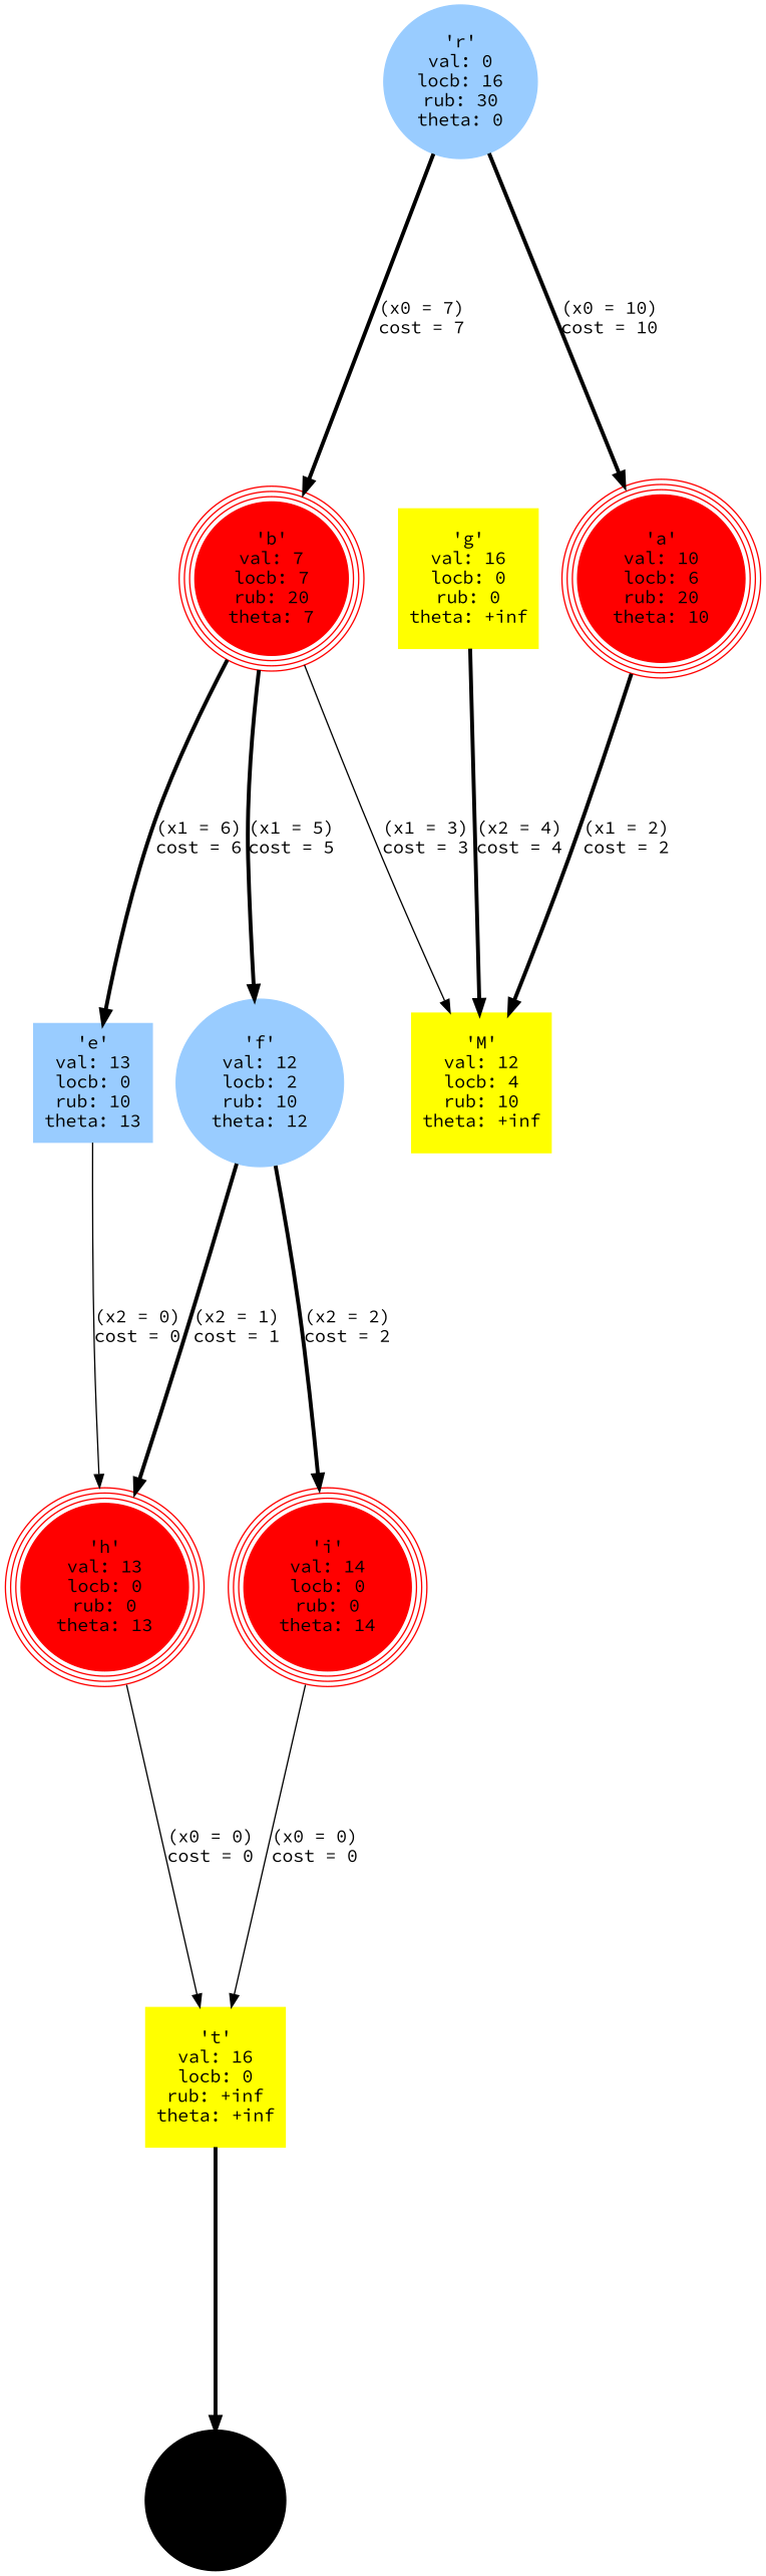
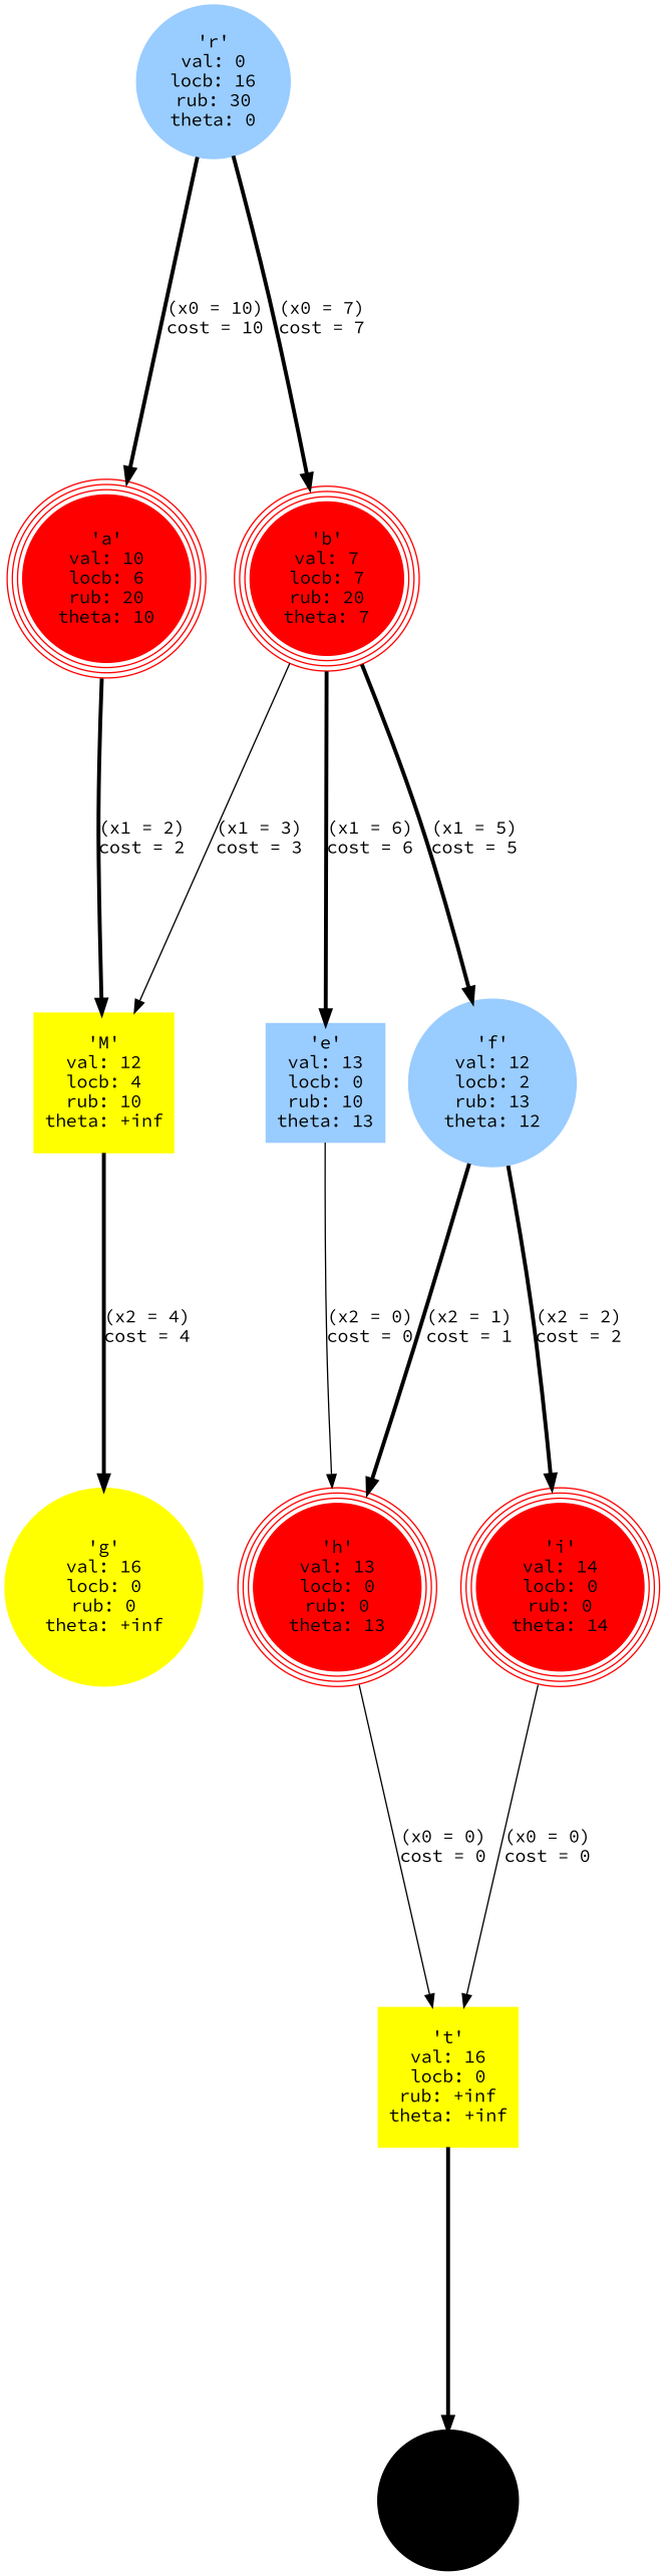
  digraph {
    fontname="Source Code Pro"
    ranksep=3
    node [color=red fontname="Source Code Pro" group=0 peripheries=1 shape=circle style=filled]
    edge [fontname="Source Code Pro" penwidth=3]
    n1 [color="#99ccff" group=root label="'r'\nval: 0\nlocb: 16\nrub: 30\ntheta: 0"]
    n2 [label="'a'\nval: 10\nlocb: 6\nrub: 20\ntheta: 10" peripheries=4]
    n3 [label="'b'\nval: 7\nlocb: 7\nrub: 20\ntheta: 7" peripheries=4]
    n4 [color=yellow group=1 label="'M'\nval: 12\nlocb: 4\nrub: 10\ntheta: +inf" shape=square]
    n5 [color="#99ccff" group=1 label="'e'\nval: 13\nlocb: 0\nrub: 10\ntheta: 13" shape=square]
-   n6 [color="#99ccff" group=1 label="'f'\nval: 12\nlocb: 2\nrub: 10\ntheta: 12"]
-   n7 [color=yellow group=2 label="'g'\nval: 16\nlocb: 0\nrub: 0\ntheta: +inf" shape=square]
+   n6 [color="#99ccff" group=1 label="'f'\nval: 12\nlocb: 2\nrub: 13\ntheta: 12"]
+   n7 [color=yellow group=2 label="'g'\nval: 16\nlocb: 0\nrub: 0\ntheta: +inf"]
    n8 [group=2 label="'h'\nval: 13\nlocb: 0\nrub: 0\ntheta: 13" peripheries=4]
    n9 [group=2 label="'i'\nval: 14\nlocb: 0\nrub: 0\ntheta: 14" peripheries=4]
    n10 [color=yellow label="'t'\nval: 16\nlocb: 0\nrub: +inf\ntheta: +inf" shape=square]
    terminal [color=black group=terminal peripheries=""]
    n1 -> n2 [label="(x0 = 10)\ncost = 10"]
    n1 -> n3 [label="(x0 = 7)\ncost = 7"]
    n2 -> n4 [label="(x1 = 2)\ncost = 2"]
    n3 -> n4 [label="(x1 = 3)\ncost = 3" penwidth=1]
    n3 -> n5 [label="(x1 = 6)\ncost = 6"]
    n3 -> n6 [label="(x1 = 5)\ncost = 5"]
-   n7 -> n4 [label="(x2 = 4)\ncost = 4"]
+   n4 -> n7 [label="(x2 = 4)\ncost = 4"]
    n5 -> n8 [label="(x2 = 0)\ncost = 0" penwidth=1]
    n6 -> n8 [label="(x2 = 1)\ncost = 1"]
    n6 -> n9 [label="(x2 = 2)\ncost = 2"]
    n8 -> n10 [label="(x0 = 0)\ncost = 0" penwidth=1]
    n9 -> n10 [label="(x0 = 0)\ncost = 0" penwidth=1]
    n10 -> terminal
  }
